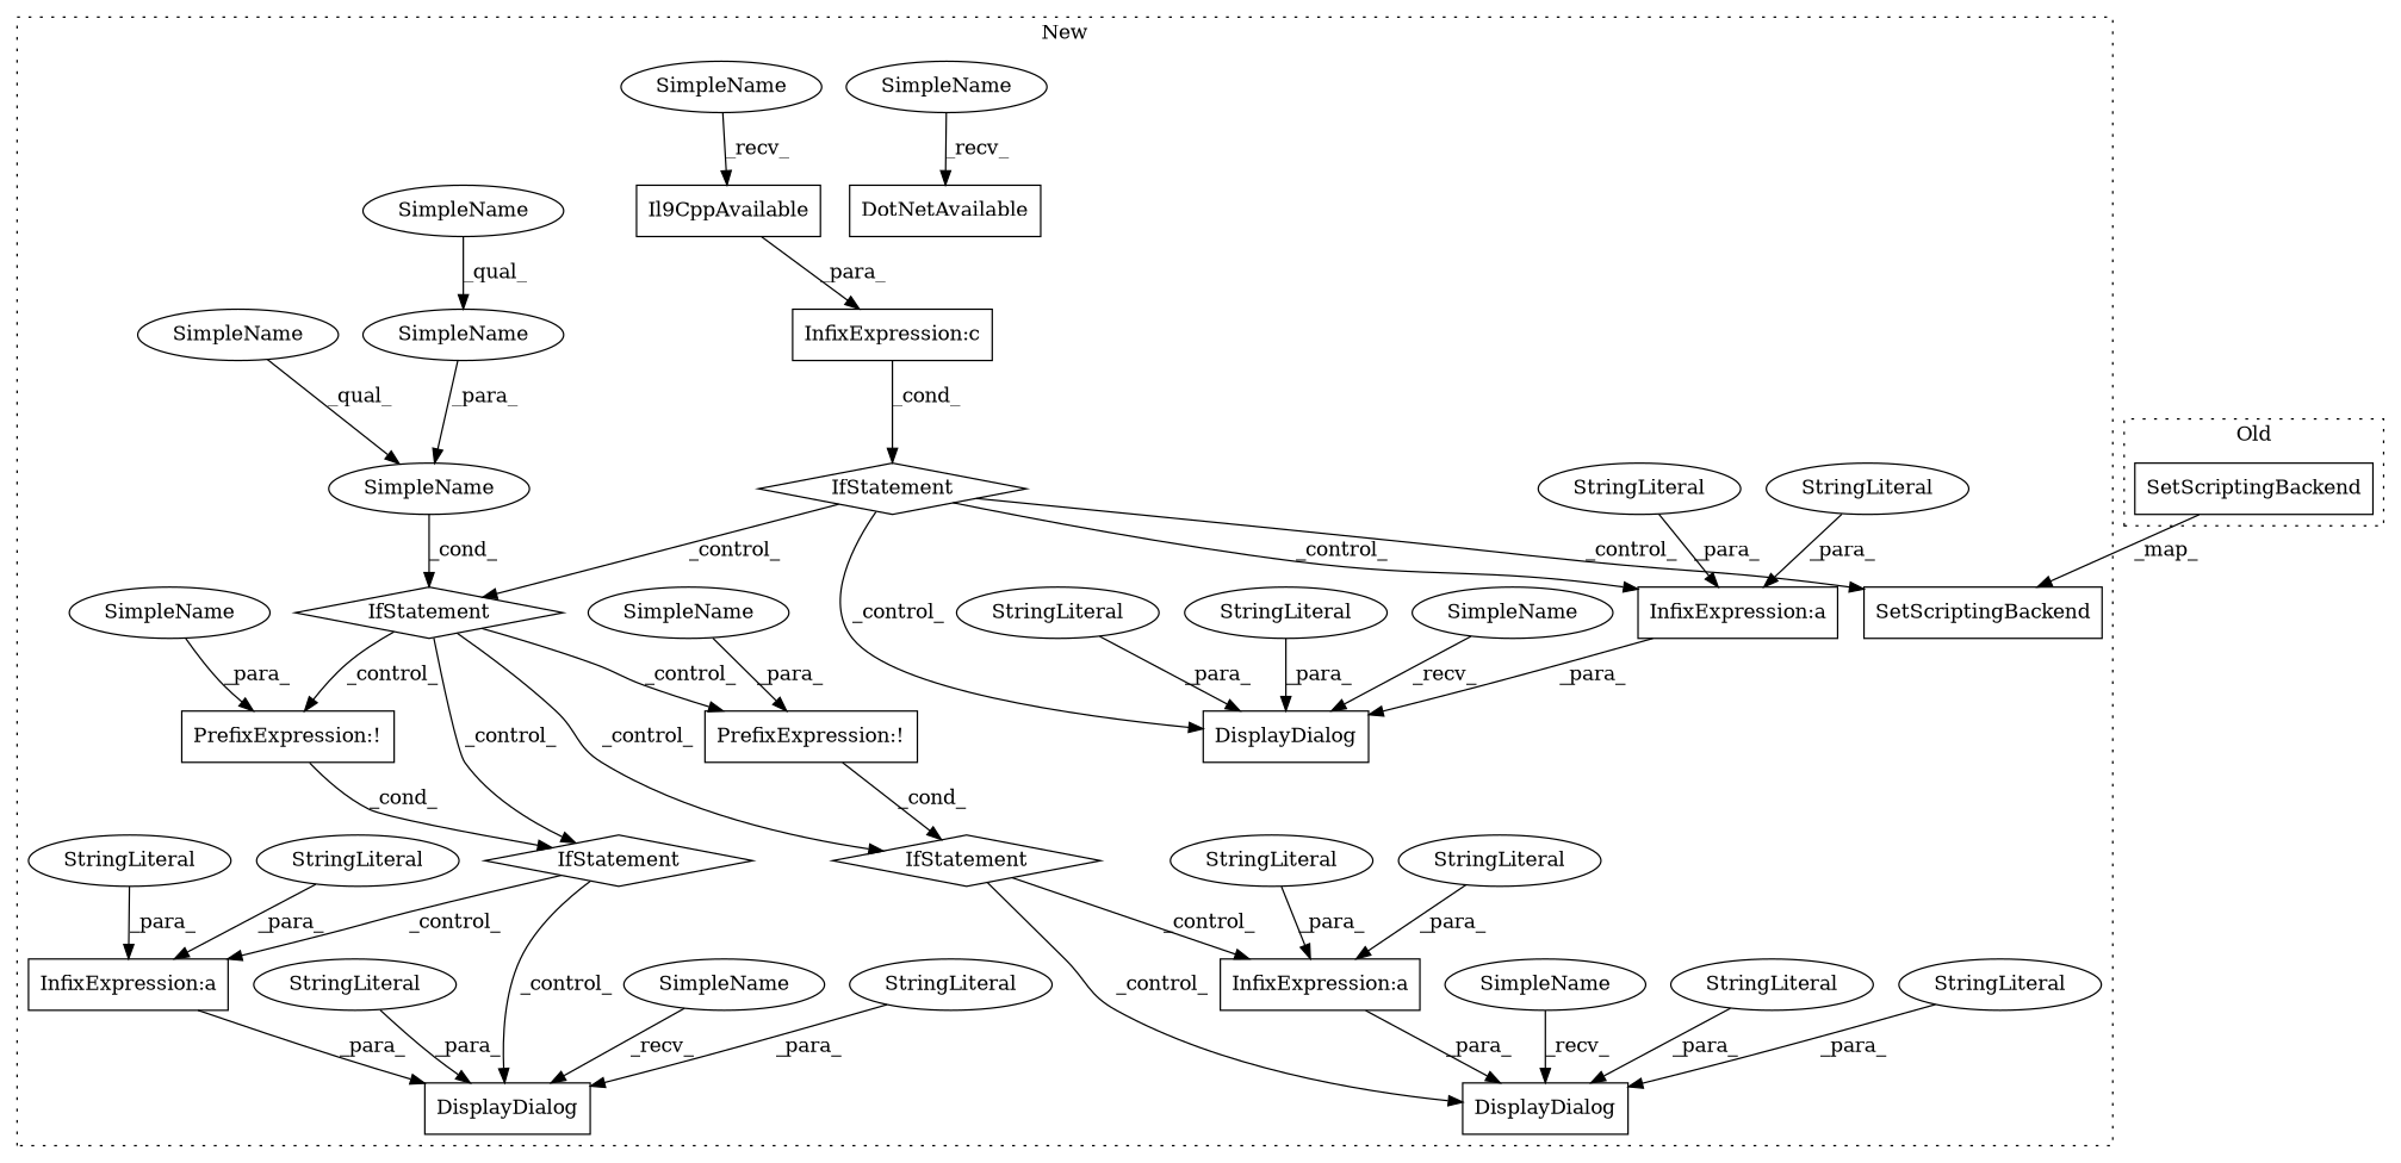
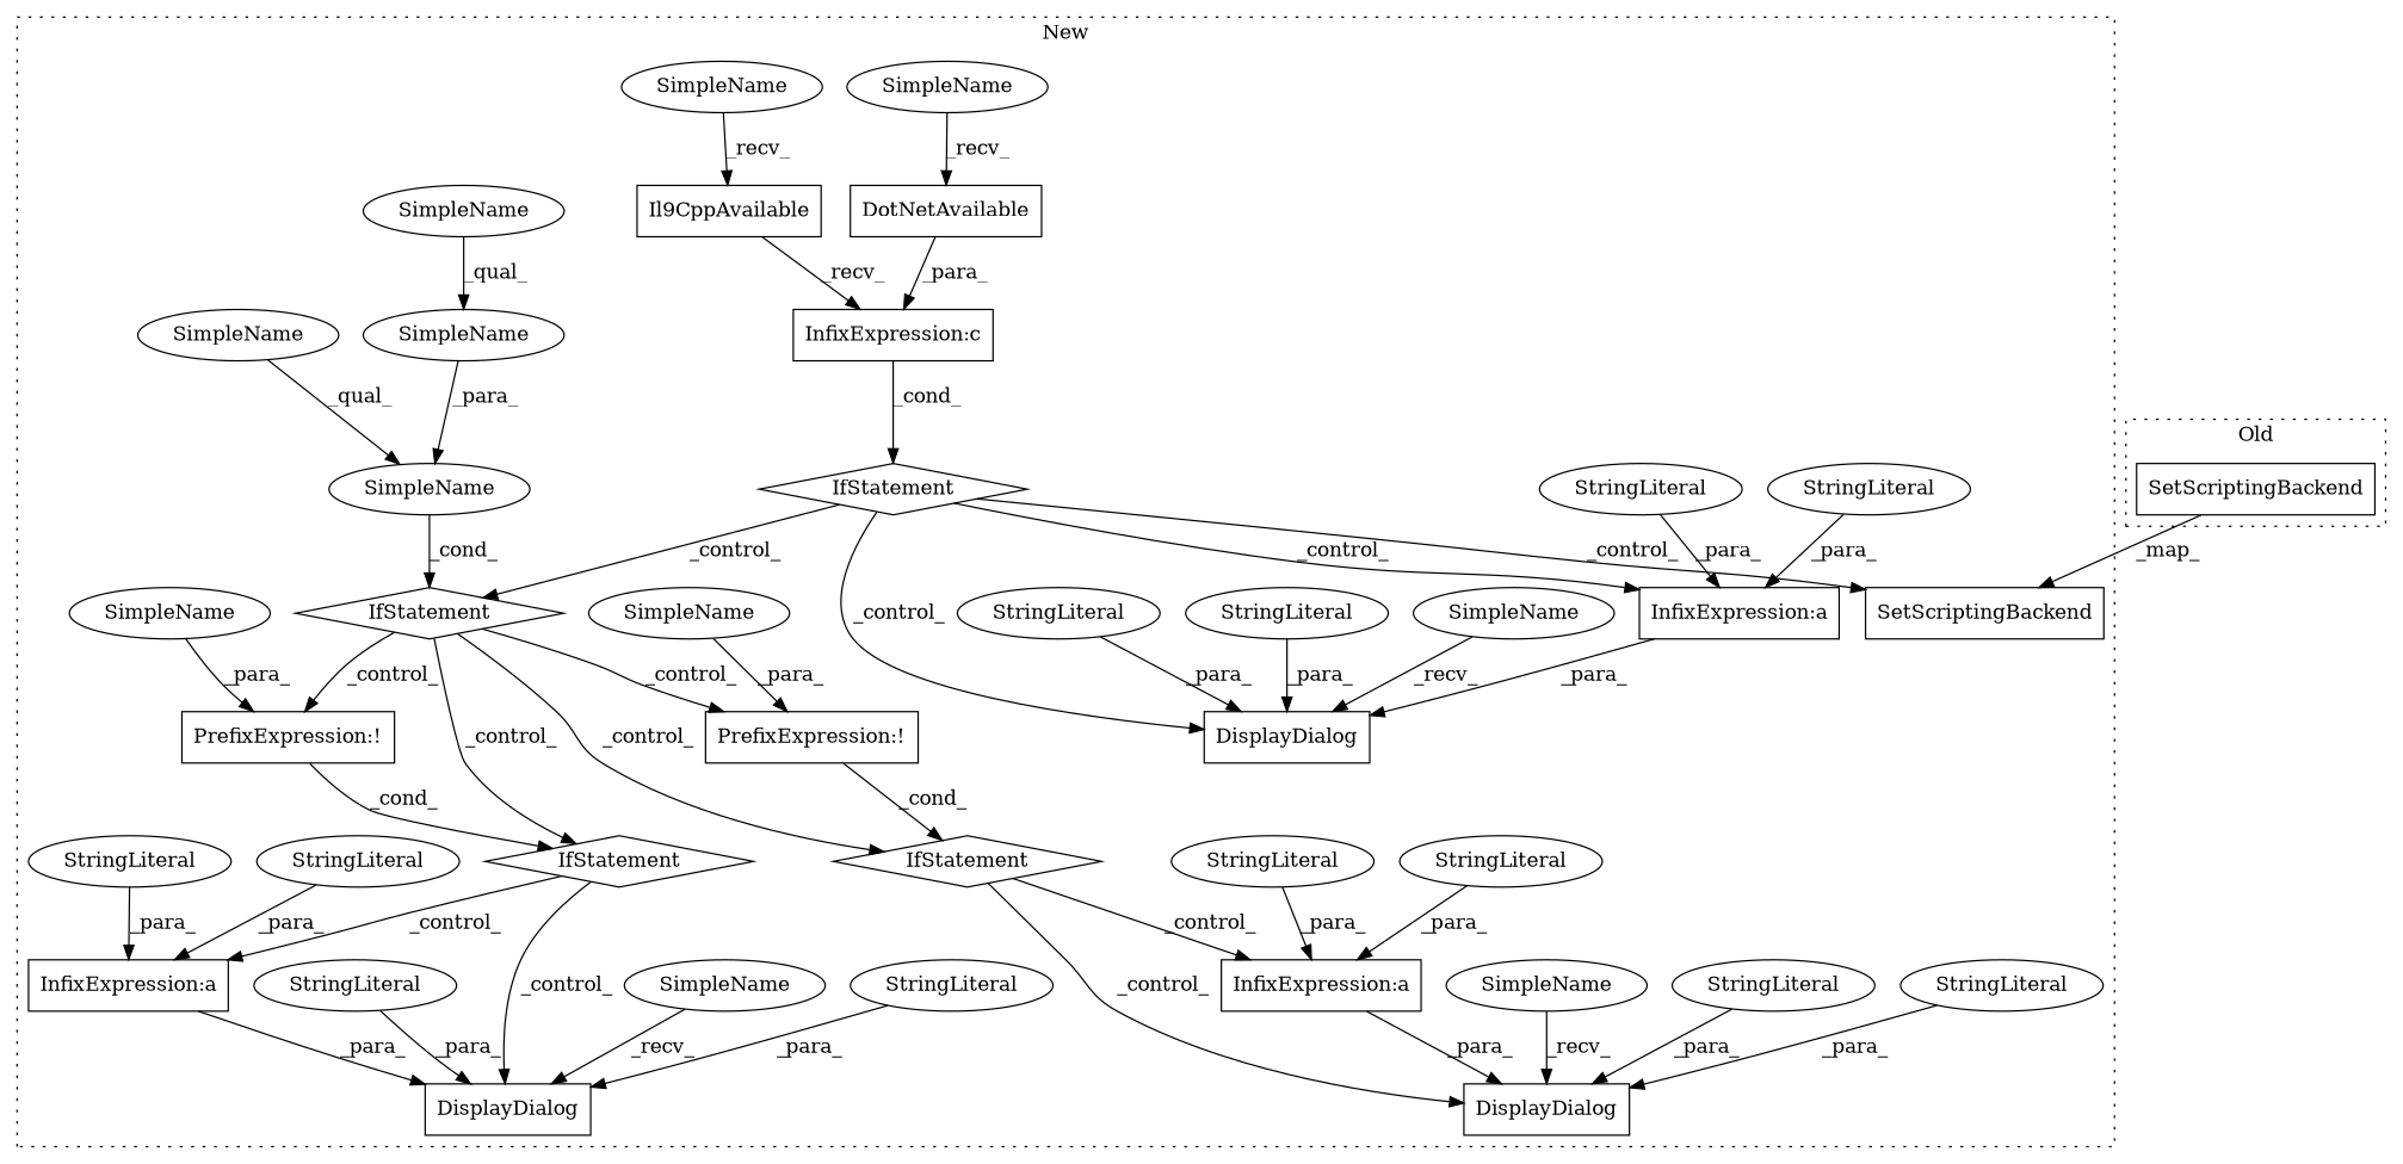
  digraph {
    node [a=45 l=4 s=13410 shape=ellipse]
    n1 [a=32 l="20,1" label=SetScriptingBackend s="14698,14924" shape=box]
    n2 [a=27 label="InfixExpression:c" s=13328 shape=box]
    n3 [a=32 l=17 label=DotNetAvailable s=13349 shape=box]
    n4 [a=27 l=31 label="InfixExpression:a" s=14464 shape=box]
    n5 [a=32 l="14,1" label=DisplayDialog s="14285,14623" shape=box]
    n6 [a=27 l=23 label="InfixExpression:a" s=15156 shape=box]
    n7 [a=32 l="14,1" label=DisplayDialog s="15002,15300" shape=box]
    n8 [a=27 l=31 label="InfixExpression:a" s=13845 shape=box]
    n9 [a=32 l="14,1" label=DisplayDialog s="13668,14004" shape=box]
    n10 [a=38 l=-14111 label="PrefixExpression:!" s=14110 shape=box]
    n11 [a=38 l=-13493 label="PrefixExpression:!" s=13492 shape=box]
    n12 [a=25 l="4,22" label=IfStatement s="13488,13527" shape=diamond]
    n13 [a=25 l="4,18" label=IfStatement s="13399,13448" shape=diamond]
    n14 [a=25 l="4,22" label=IfStatement s="14106,14145" shape=diamond]
    n15 [a=42 l="7,1" label=SimpleName s="13403,13447"]
    n16 [a=25 l="4,14" label=IfStatement s="13290,13366" shape=diamond]
    n17 [a=42 l=37 label=SimpleName]
    n18 [l=12 label=StringLiteral s=14299]
    n19 [l=121 label=StringLiteral s=13724]
    n20 [l=12 label=StringLiteral s=13682]
    n21 [label=StringLiteral s=14000]
    n22 [l=94 label=StringLiteral s=13876]
    n23 [label=StringLiteral s=15296]
    n24 [label=StringLiteral s=14619]
    n25 [l=12 label=StringLiteral s=15016]
    n26 [l=95 label=StringLiteral s=15179]
    n27 [l=123 label=StringLiteral s=14341]
    n28 [l=106 label=StringLiteral s=15050]
    n29 [l=94 label=StringLiteral s=14495]
    n30 [a=32 l=17 label=Il9CppAvailable s=13311 shape=box]
    n31 [a=42 l=16 label=SimpleName s=13294]
    n32 [a=42 l=16 label=SimpleName s=13332]
    n33 [a=42 l=0 label=SimpleName s=-1]
    n34 [a=42 l=0 label=SimpleName s=-1]
    n35 [a=42 l=6 label=SimpleName s=13403]
    n36 [a=42 l=13 label=SimpleName s=14988]
    n37 [a=42 l=13 label=SimpleName s=13654]
    n38 [a=42 l=13 label=SimpleName s=14271]
    n39 [a=42 l=14 label=SimpleName]
    n40 [a=32 l="20,1" label=SetScriptingBackend s="13041,13255" shape=box]
    subgraph cluster_1 {
      label=New
      style=dotted
      n1
      n2
      n3
      n4
      n5
      n6
      n7
      n8
      n9
      n10
      n11
      n12
      n13
      n14
      n15
      n16
      n17
      n18
      n19
      n20
      n21
      n22
      n23
      n24
      n25
      n26
      n27
      n28
      n29
      n30
      n31
      n32
      n33
      n34
      n35
      n36
      n37
      n38
      n39
    }
    subgraph cluster_2 {
      label=Old
      style=dotted
      n40
    }
    n2 -> n16 [label=_cond_]
+   n3 -> n2 [label=_para_]
    n4 -> n5 [label=_para_]
    n6 -> n7 [label=_para_]
    n8 -> n9 [label=_para_]
    n10 -> n14 [label=_cond_]
    n11 -> n12 [label=_cond_]
    n12 -> n8 [label=_control_]
    n12 -> n9 [label=_control_]
    n13 -> n10 [label=_control_]
    n13 -> n11 [label=_control_]
    n13 -> n12 [label=_control_]
    n13 -> n14 [label=_control_]
    n14 -> n4 [label=_control_]
    n14 -> n5 [label=_control_]
    n15 -> n13 [label=_cond_]
    n16 -> n1 [label=_control_]
    n16 -> n6 [label=_control_]
    n16 -> n7 [label=_control_]
    n16 -> n13 [label=_control_]
    n17 -> n15 [label=_para_]
    n18 -> n5 [label=_para_]
    n19 -> n8 [label=_para_]
    n20 -> n9 [label=_para_]
    n21 -> n9 [label=_para_]
    n22 -> n8 [label=_para_]
    n23 -> n7 [label=_para_]
    n24 -> n5 [label=_para_]
    n25 -> n7 [label=_para_]
    n26 -> n6 [label=_para_]
    n27 -> n4 [label=_para_]
    n28 -> n6 [label=_para_]
    n29 -> n4 [label=_para_]
-   n30 -> n2 [label=_para_]
+   n30 -> n2 [label=_recv_]
    n31 -> n30 [label=_recv_]
    n32 -> n3 [label=_recv_]
    n33 -> n11 [label=_para_]
    n34 -> n10 [label=_para_]
    n35 -> n15 [label=_qual_]
    n36 -> n7 [label=_recv_]
    n37 -> n9 [label=_recv_]
    n38 -> n5 [label=_recv_]
    n39 -> n17 [label=_qual_]
    n40 -> n1 [label=_map_]
  }
